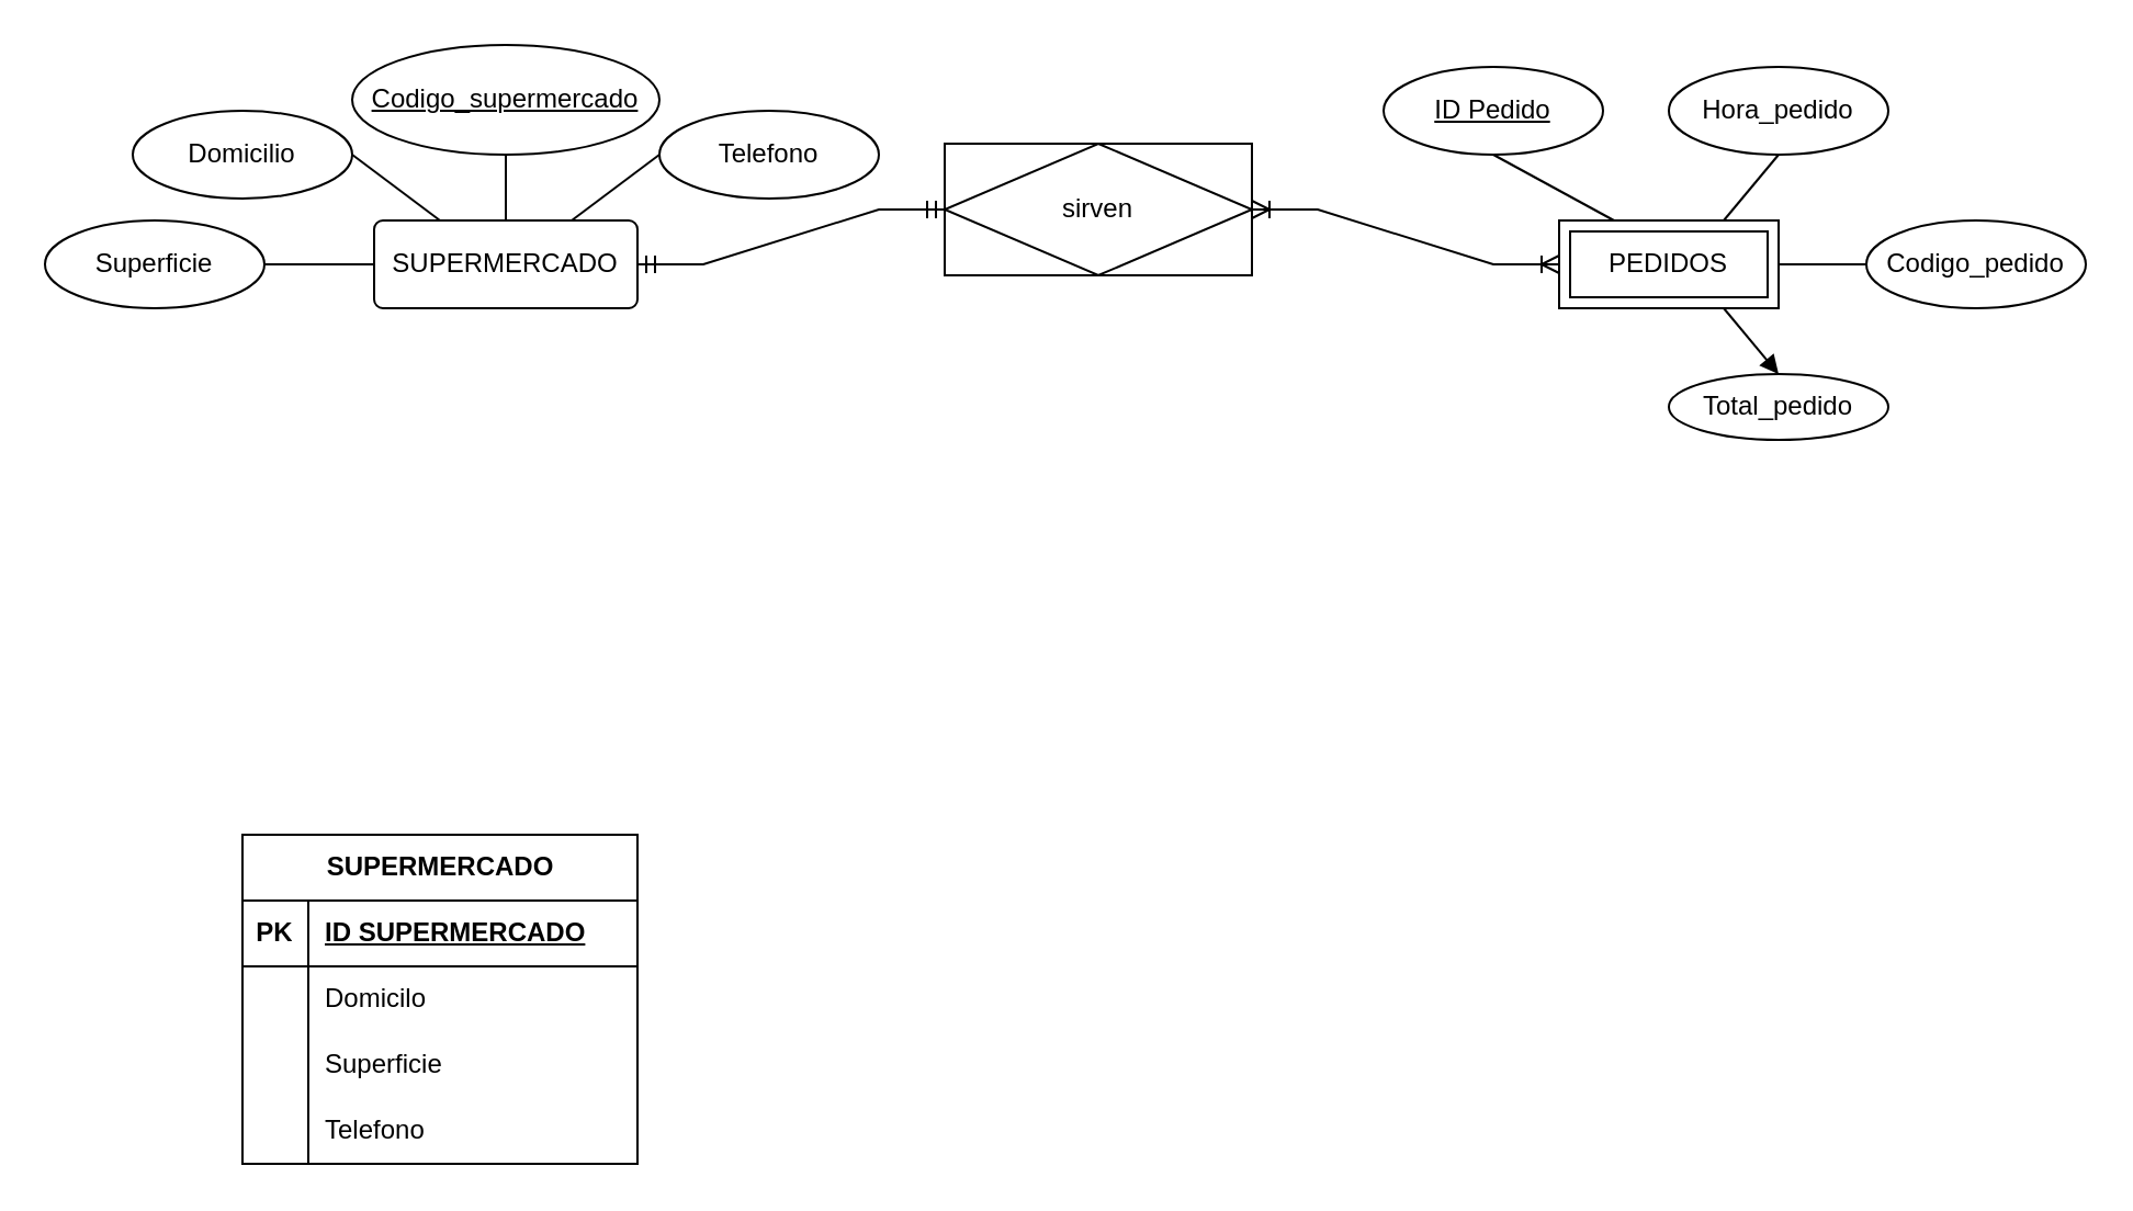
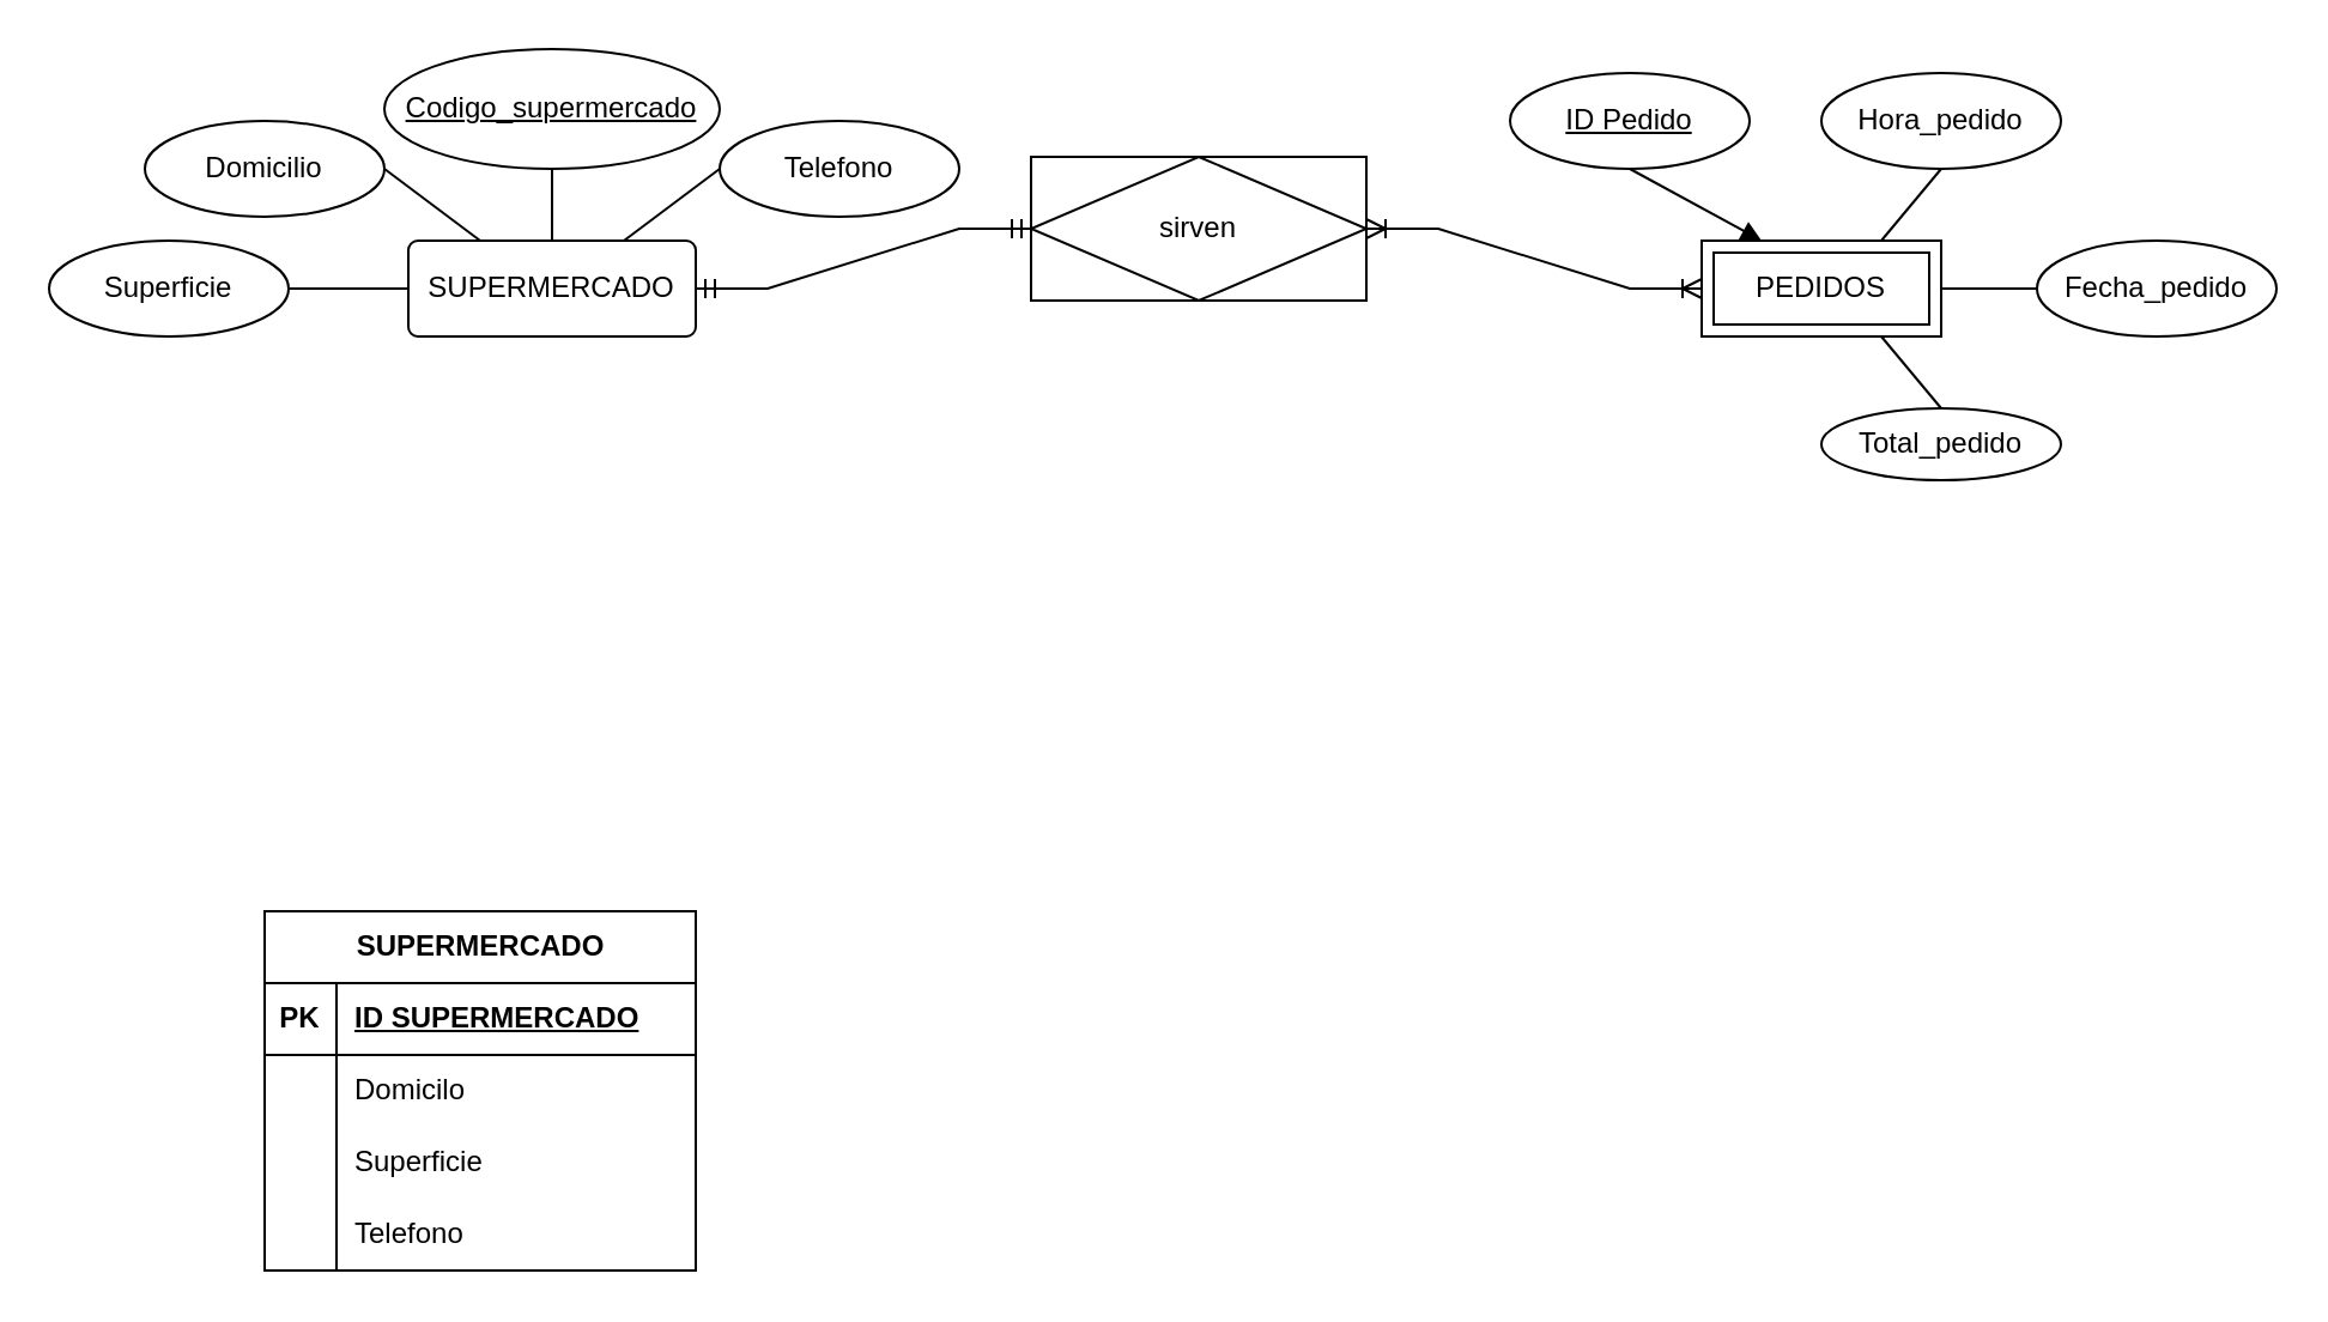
  <mxCell id="0" />
  <mxCell id="1" parent="0" />
  <mxCell id="2" value="SUPERMERCADO" style="rounded=1;arcSize=10;whiteSpace=wrap;html=1;align=center;" parent="1" vertex="1"><mxGeometry x="170" y="100" width="120" height="40" as="geometry" /></mxCell>
  <mxCell id="3" value="Codigo_supermercado" style="ellipse;whiteSpace=wrap;html=1;align=center;fontStyle=4;" parent="1" vertex="1"><mxGeometry x="160" y="20" width="140" height="50" as="geometry" /></mxCell>
  <mxCell id="4" value="Domicilio" style="ellipse;whiteSpace=wrap;html=1;align=center;" parent="1" vertex="1"><mxGeometry x="60" y="50" width="100" height="40" as="geometry" /></mxCell>
  <mxCell id="5" value="Telefono" style="ellipse;whiteSpace=wrap;html=1;align=center;" parent="1" vertex="1"><mxGeometry x="300" y="50" width="100" height="40" as="geometry" /></mxCell>
  <mxCell id="6" value="Superficie" style="ellipse;whiteSpace=wrap;html=1;align=center;" parent="1" vertex="1"><mxGeometry x="20" y="100" width="100" height="40" as="geometry" /></mxCell>
  <mxCell id="7" value="" style="endArrow=none;html=1;rounded=0;exitX=0.5;exitY=0;exitDx=0;exitDy=0;entryX=0.5;entryY=1;entryDx=0;entryDy=0;" parent="1" source="2" target="3" edge="1"><mxGeometry relative="1" as="geometry"><mxPoint x="410" y="230" as="sourcePoint" /><mxPoint x="570" y="230" as="targetPoint" /></mxGeometry></mxCell>
  <mxCell id="8" value="" style="endArrow=none;html=1;rounded=0;exitX=0;exitY=0.5;exitDx=0;exitDy=0;entryX=0.75;entryY=0;entryDx=0;entryDy=0;" parent="1" source="5" target="2" edge="1"><mxGeometry relative="1" as="geometry"><mxPoint x="410" y="230" as="sourcePoint" /><mxPoint x="570" y="230" as="targetPoint" /></mxGeometry></mxCell>
  <mxCell id="9" value="" style="endArrow=none;html=1;rounded=0;exitX=1;exitY=0.5;exitDx=0;exitDy=0;entryX=0.25;entryY=0;entryDx=0;entryDy=0;" parent="1" source="4" target="2" edge="1"><mxGeometry relative="1" as="geometry"><mxPoint x="410" y="230" as="sourcePoint" /><mxPoint x="570" y="230" as="targetPoint" /></mxGeometry></mxCell>
  <mxCell id="10" value="" style="endArrow=none;html=1;rounded=0;exitX=1;exitY=0.5;exitDx=0;exitDy=0;entryX=0;entryY=0.5;entryDx=0;entryDy=0;" parent="1" source="6" target="2" edge="1"><mxGeometry relative="1" as="geometry"><mxPoint x="410" y="230" as="sourcePoint" /><mxPoint x="570" y="230" as="targetPoint" /></mxGeometry></mxCell>
  <mxCell id="11" value="sirven" style="shape=associativeEntity;whiteSpace=wrap;html=1;align=center;" parent="1" vertex="1"><mxGeometry x="430" y="65" width="140" height="60" as="geometry" /></mxCell>
  <mxCell id="12" value="" style="edgeStyle=entityRelationEdgeStyle;fontSize=12;html=1;endArrow=ERmandOne;startArrow=ERmandOne;rounded=0;entryX=0;entryY=0.5;entryDx=0;entryDy=0;exitX=1;exitY=0.5;exitDx=0;exitDy=0;" parent="1" source="2" target="11" edge="1"><mxGeometry width="100" height="100" relative="1" as="geometry"><mxPoint x="310" y="190" as="sourcePoint" /><mxPoint x="540" y="190" as="targetPoint" /></mxGeometry></mxCell>
  <mxCell id="13" value="" style="edgeStyle=entityRelationEdgeStyle;fontSize=12;html=1;endArrow=ERoneToMany;startArrow=ERoneToMany;rounded=0;exitX=1;exitY=0.5;exitDx=0;exitDy=0;entryX=0;entryY=0.5;entryDx=0;entryDy=0;" parent="1" source="11" edge="1"><mxGeometry width="100" height="100" relative="1" as="geometry"><mxPoint x="440" y="290" as="sourcePoint" /><mxPoint x="710" y="120" as="targetPoint" /></mxGeometry></mxCell>
  <mxCell id="14" value="Total_pedido" style="ellipse;whiteSpace=wrap;html=1;align=center;" parent="1" vertex="1"><mxGeometry x="760" y="170" width="100" height="30" as="geometry" /></mxCell>
- <mxCell id="15" value="Codigo_pedido" style="ellipse;whiteSpace=wrap;html=1;align=center;" parent="1" vertex="1"><mxGeometry x="850" y="100" width="100" height="40" as="geometry" /></mxCell>
+ <mxCell id="15" value="Fecha_pedido" style="ellipse;whiteSpace=wrap;html=1;align=center;" parent="1" vertex="1"><mxGeometry x="850" y="100" width="100" height="40" as="geometry" /></mxCell>
  <mxCell id="16" value="Hora_pedido" style="ellipse;whiteSpace=wrap;html=1;align=center;" parent="1" vertex="1"><mxGeometry x="760" y="30" width="100" height="40" as="geometry" /></mxCell>
  <mxCell id="17" value="PEDIDOS" style="shape=ext;margin=3;double=1;whiteSpace=wrap;html=1;align=center;" parent="1" vertex="1"><mxGeometry x="710" y="100" width="100" height="40" as="geometry" /></mxCell>
  <mxCell id="18" value="ID Pedido" style="ellipse;whiteSpace=wrap;html=1;align=center;fontStyle=4;" parent="1" vertex="1"><mxGeometry x="630" y="30" width="100" height="40" as="geometry" /></mxCell>
- <mxCell id="19" value="" style="endArrow=none;html=1;rounded=0;exitX=0.5;exitY=1;exitDx=0;exitDy=0;entryX=0.25;entryY=0;entryDx=0;entryDy=0;" parent="1" source="18" target="17" edge="1"><mxGeometry relative="1" as="geometry"><mxPoint x="410" y="240" as="sourcePoint" /><mxPoint x="570" y="240" as="targetPoint" /></mxGeometry></mxCell>
+ <mxCell id="19" value="" style="endArrow=block;html=1;rounded=0;exitX=0.5;exitY=1;exitDx=0;exitDy=0;entryX=0.25;entryY=0;entryDx=0;entryDy=0;" parent="1" source="18" target="17" edge="1"><mxGeometry relative="1" as="geometry"><mxPoint x="410" y="240" as="sourcePoint" /><mxPoint x="570" y="240" as="targetPoint" /></mxGeometry></mxCell>
  <mxCell id="20" value="" style="endArrow=none;html=1;rounded=0;exitX=0.5;exitY=1;exitDx=0;exitDy=0;entryX=0.75;entryY=0;entryDx=0;entryDy=0;" parent="1" source="16" target="17" edge="1"><mxGeometry relative="1" as="geometry"><mxPoint x="410" y="240" as="sourcePoint" /><mxPoint x="570" y="240" as="targetPoint" /></mxGeometry></mxCell>
  <mxCell id="21" value="" style="endArrow=none;html=1;rounded=0;exitX=1;exitY=0.5;exitDx=0;exitDy=0;entryX=0;entryY=0.5;entryDx=0;entryDy=0;" parent="1" source="17" target="15" edge="1"><mxGeometry relative="1" as="geometry"><mxPoint x="410" y="240" as="sourcePoint" /><mxPoint x="570" y="240" as="targetPoint" /></mxGeometry></mxCell>
- <mxCell id="22" value="" style="endArrow=block;html=1;rounded=0;exitX=0.75;exitY=1;exitDx=0;exitDy=0;entryX=0.5;entryY=0;entryDx=0;entryDy=0;" parent="1" source="17" target="14" edge="1"><mxGeometry relative="1" as="geometry"><mxPoint x="410" y="240" as="sourcePoint" /><mxPoint x="570" y="240" as="targetPoint" /></mxGeometry></mxCell>
+ <mxCell id="22" value="" style="endArrow=none;html=1;rounded=0;exitX=0.75;exitY=1;exitDx=0;exitDy=0;entryX=0.5;entryY=0;entryDx=0;entryDy=0;" parent="1" source="17" target="14" edge="1"><mxGeometry relative="1" as="geometry"><mxPoint x="410" y="240" as="sourcePoint" /><mxPoint x="570" y="240" as="targetPoint" /></mxGeometry></mxCell>
  <mxCell id="23" value="SUPERMERCADO" style="shape=table;startSize=30;container=1;collapsible=1;childLayout=tableLayout;fixedRows=1;rowLines=0;fontStyle=1;align=center;resizeLast=1;html=1;" parent="1" vertex="1"><mxGeometry x="110" y="380" width="180" height="150" as="geometry" /></mxCell>
  <mxCell id="24" value="" style="shape=tableRow;horizontal=0;startSize=0;swimlaneHead=0;swimlaneBody=0;fillColor=none;collapsible=0;dropTarget=0;points=[[0,0.5],[1,0.5]];portConstraint=eastwest;top=0;left=0;right=0;bottom=1;" parent="23" vertex="1"><mxGeometry y="30" width="180" height="30" as="geometry" /></mxCell>
  <mxCell id="25" value="PK" style="shape=partialRectangle;connectable=0;fillColor=none;top=0;left=0;bottom=0;right=0;fontStyle=1;overflow=hidden;whiteSpace=wrap;html=1;" parent="24" vertex="1"><mxGeometry width="30" height="30" as="geometry"><mxRectangle width="30" height="30" as="alternateBounds" /></mxGeometry></mxCell>
  <mxCell id="26" value="ID SUPERMERCADO" style="shape=partialRectangle;connectable=0;fillColor=none;top=0;left=0;bottom=0;right=0;align=left;spacingLeft=6;fontStyle=5;overflow=hidden;whiteSpace=wrap;html=1;" parent="24" vertex="1"><mxGeometry x="30" width="150" height="30" as="geometry"><mxRectangle width="150" height="30" as="alternateBounds" /></mxGeometry></mxCell>
  <mxCell id="27" value="" style="shape=tableRow;horizontal=0;startSize=0;swimlaneHead=0;swimlaneBody=0;fillColor=none;collapsible=0;dropTarget=0;points=[[0,0.5],[1,0.5]];portConstraint=eastwest;top=0;left=0;right=0;bottom=0;" parent="23" vertex="1"><mxGeometry y="60" width="180" height="30" as="geometry" /></mxCell>
  <mxCell id="28" value="" style="shape=partialRectangle;connectable=0;fillColor=none;top=0;left=0;bottom=0;right=0;editable=1;overflow=hidden;whiteSpace=wrap;html=1;" parent="27" vertex="1"><mxGeometry width="30" height="30" as="geometry"><mxRectangle width="30" height="30" as="alternateBounds" /></mxGeometry></mxCell>
  <mxCell id="29" value="Domicilo" style="shape=partialRectangle;connectable=0;fillColor=none;top=0;left=0;bottom=0;right=0;align=left;spacingLeft=6;overflow=hidden;whiteSpace=wrap;html=1;" parent="27" vertex="1"><mxGeometry x="30" width="150" height="30" as="geometry"><mxRectangle width="150" height="30" as="alternateBounds" /></mxGeometry></mxCell>
  <mxCell id="30" value="" style="shape=tableRow;horizontal=0;startSize=0;swimlaneHead=0;swimlaneBody=0;fillColor=none;collapsible=0;dropTarget=0;points=[[0,0.5],[1,0.5]];portConstraint=eastwest;top=0;left=0;right=0;bottom=0;" parent="23" vertex="1"><mxGeometry y="90" width="180" height="30" as="geometry" /></mxCell>
  <mxCell id="31" value="" style="shape=partialRectangle;connectable=0;fillColor=none;top=0;left=0;bottom=0;right=0;editable=1;overflow=hidden;whiteSpace=wrap;html=1;" parent="30" vertex="1"><mxGeometry width="30" height="30" as="geometry"><mxRectangle width="30" height="30" as="alternateBounds" /></mxGeometry></mxCell>
  <mxCell id="32" value="Superficie" style="shape=partialRectangle;connectable=0;fillColor=none;top=0;left=0;bottom=0;right=0;align=left;spacingLeft=6;overflow=hidden;whiteSpace=wrap;html=1;" parent="30" vertex="1"><mxGeometry x="30" width="150" height="30" as="geometry"><mxRectangle width="150" height="30" as="alternateBounds" /></mxGeometry></mxCell>
  <mxCell id="33" value="" style="shape=tableRow;horizontal=0;startSize=0;swimlaneHead=0;swimlaneBody=0;fillColor=none;collapsible=0;dropTarget=0;points=[[0,0.5],[1,0.5]];portConstraint=eastwest;top=0;left=0;right=0;bottom=0;" parent="23" vertex="1"><mxGeometry y="120" width="180" height="30" as="geometry" /></mxCell>
  <mxCell id="34" value="" style="shape=partialRectangle;connectable=0;fillColor=none;top=0;left=0;bottom=0;right=0;editable=1;overflow=hidden;whiteSpace=wrap;html=1;" parent="33" vertex="1"><mxGeometry width="30" height="30" as="geometry"><mxRectangle width="30" height="30" as="alternateBounds" /></mxGeometry></mxCell>
  <mxCell id="35" value="Telefono" style="shape=partialRectangle;connectable=0;fillColor=none;top=0;left=0;bottom=0;right=0;align=left;spacingLeft=6;overflow=hidden;whiteSpace=wrap;html=1;" parent="33" vertex="1"><mxGeometry x="30" width="150" height="30" as="geometry"><mxRectangle width="150" height="30" as="alternateBounds" /></mxGeometry></mxCell>
